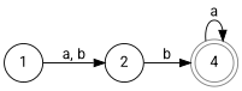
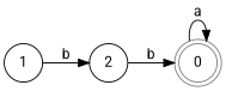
  digraph {
    fontname=Roboto
    rankdir=LR
    node [fontname=Roboto shape=circle]
    edge [fontname=Roboto]
-   0 [color="#808080" shape=doublecircle label=4]
+   0 [color="#808080" shape=doublecircle]
    1
    2
    0 -> 0 [label=a]
-   1 -> 2 [label="a, b"]
+   1 -> 2 [label=b]
    2 -> 0 [label=b]
  }
